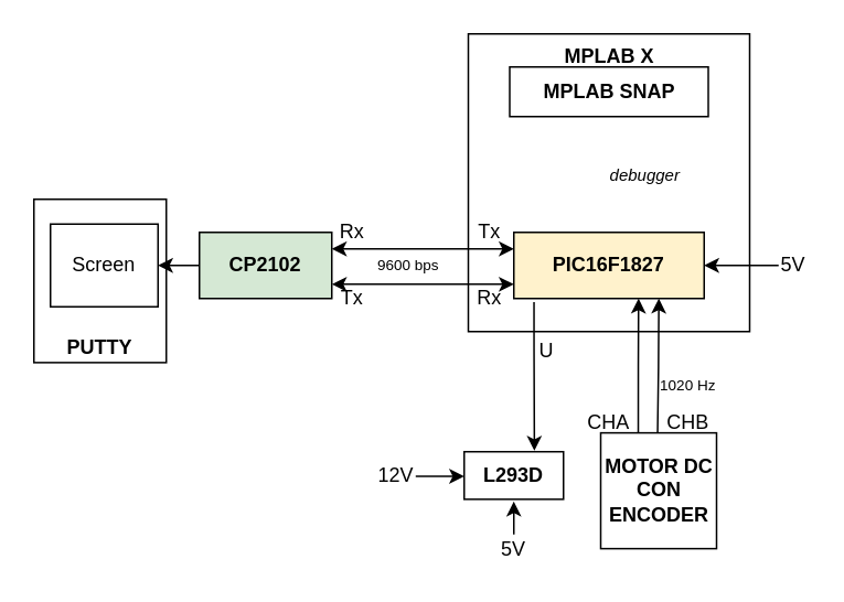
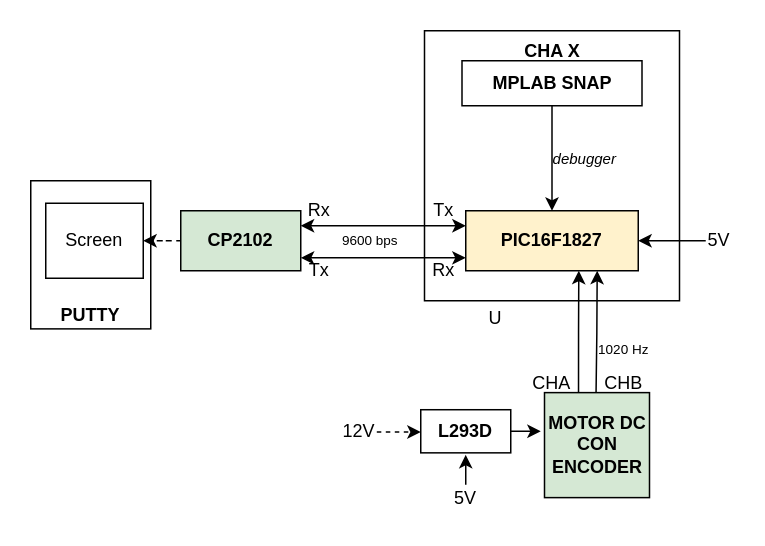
  <mxCell id="0" />
  <mxCell id="1" parent="0" />
  <mxCell id="2" value="&lt;b&gt;PUTTY&lt;/b&gt;" style="rounded=0;whiteSpace=wrap;html=1;verticalAlign=bottom;" vertex="1" parent="1"><mxGeometry x="20" y="120" width="80" height="98.75" as="geometry" /></mxCell>
- <mxCell id="3" value="&lt;b&gt;MPLAB X&lt;/b&gt;" style="rounded=0;whiteSpace=wrap;html=1;verticalAlign=top;" vertex="1" parent="1"><mxGeometry x="282.5" y="20" width="170" height="180" as="geometry" /></mxCell>
+ <mxCell id="3" value="&lt;b&gt;CHA X&lt;/b&gt;" style="rounded=0;whiteSpace=wrap;html=1;verticalAlign=top;" vertex="1" parent="1"><mxGeometry x="282.5" y="20" width="170" height="180" as="geometry" /></mxCell>
  <mxCell id="4" value="&lt;b&gt;PIC16F1827&lt;/b&gt;" style="rounded=0;whiteSpace=wrap;html=1;fillColor=#fff2cc;" vertex="1" parent="1"><mxGeometry x="310" y="140" width="115" height="40" as="geometry" /></mxCell>
+ <mxCell id="5" style="edgeStyle=orthogonalEdgeStyle;rounded=0;orthogonalLoop=1;jettySize=auto;html=1;exitX=0.5;exitY=1;exitDx=0;exitDy=0;entryX=0.5;entryY=0;entryDx=0;entryDy=0;" edge="1" parent="1" source="6" target="4"><mxGeometry relative="1" as="geometry" /></mxCell>
  <mxCell id="6" value="&lt;b&gt;MPLAB SNAP&lt;/b&gt;" style="rounded=0;whiteSpace=wrap;html=1;" vertex="1" parent="1"><mxGeometry x="307.5" y="40" width="120" height="30" as="geometry" /></mxCell>
- <mxCell id="7" style="edgeStyle=orthogonalEdgeStyle;rounded=0;orthogonalLoop=1;jettySize=auto;html=1;entryX=1;entryY=0.5;entryDx=0;entryDy=0;" edge="1" parent="1" source="8" target="15"><mxGeometry relative="1" as="geometry" /></mxCell>
+ <mxCell id="7" style="edgeStyle=orthogonalEdgeStyle;rounded=0;orthogonalLoop=1;jettySize=auto;html=1;entryX=1;entryY=0.5;entryDx=0;entryDy=0;dashed=1;" edge="1" parent="1" source="8" target="15"><mxGeometry relative="1" as="geometry" /></mxCell>
  <mxCell id="8" value="&lt;b&gt;CP2102&lt;/b&gt;" style="rounded=0;whiteSpace=wrap;html=1;fillColor=#d5e8d4;" vertex="1" parent="1"><mxGeometry x="120" y="140" width="80" height="40" as="geometry" /></mxCell>
  <mxCell id="9" value="" style="endArrow=classic;startArrow=classic;html=1;rounded=0;entryX=0;entryY=0.25;entryDx=0;entryDy=0;exitX=1;exitY=0.25;exitDx=0;exitDy=0;" edge="1" parent="1" source="8" target="4"><mxGeometry width="50" height="50" relative="1" as="geometry"><mxPoint x="240" y="210" as="sourcePoint" /><mxPoint x="290" y="160" as="targetPoint" /></mxGeometry></mxCell>
  <mxCell id="10" value="" style="endArrow=classic;startArrow=classic;html=1;rounded=0;entryX=0;entryY=0.5;entryDx=0;entryDy=0;exitX=1;exitY=0.5;exitDx=0;exitDy=0;" edge="1" parent="1"><mxGeometry width="50" height="50" relative="1" as="geometry"><mxPoint x="200" y="171.4" as="sourcePoint" /><mxPoint x="310" y="171.4" as="targetPoint" /></mxGeometry></mxCell>
  <mxCell id="11" value="Rx" style="text;html=1;strokeColor=none;fillColor=none;align=center;verticalAlign=middle;whiteSpace=wrap;rounded=0;" vertex="1" parent="1"><mxGeometry x="200" y="135" width="25" height="10" as="geometry" /></mxCell>
  <mxCell id="12" value="Rx" style="text;html=1;strokeColor=none;fillColor=none;align=center;verticalAlign=middle;whiteSpace=wrap;rounded=0;" vertex="1" parent="1"><mxGeometry x="282.5" y="175" width="25" height="10" as="geometry" /></mxCell>
  <mxCell id="13" value="Tx" style="text;html=1;strokeColor=none;fillColor=none;align=center;verticalAlign=middle;whiteSpace=wrap;rounded=0;" vertex="1" parent="1"><mxGeometry x="282.5" y="135" width="25" height="10" as="geometry" /></mxCell>
  <mxCell id="14" value="Tx" style="text;html=1;strokeColor=none;fillColor=none;align=center;verticalAlign=middle;whiteSpace=wrap;rounded=0;" vertex="1" parent="1"><mxGeometry x="200" y="175" width="25" height="10" as="geometry" /></mxCell>
  <mxCell id="15" value="Screen" style="whiteSpace=wrap;html=1;aspect=fixed;" vertex="1" parent="1"><mxGeometry x="30" y="135" width="65" height="50" as="geometry" /></mxCell>
  <mxCell id="16" style="edgeStyle=orthogonalEdgeStyle;rounded=0;orthogonalLoop=1;jettySize=auto;html=1;exitX=0.324;exitY=0.034;exitDx=0;exitDy=0;entryX=0.351;entryY=1.063;entryDx=0;entryDy=0;entryPerimeter=0;exitPerimeter=0;" edge="1" parent="1" source="18"><mxGeometry relative="1" as="geometry"><mxPoint x="385" y="227.48" as="sourcePoint" /><mxPoint x="385.365" y="180" as="targetPoint" /><Array as="points" /></mxGeometry></mxCell>
  <mxCell id="17" style="edgeStyle=orthogonalEdgeStyle;rounded=0;orthogonalLoop=1;jettySize=auto;html=1;entryX=0.658;entryY=1.035;entryDx=0;entryDy=0;entryPerimeter=0;exitX=0.525;exitY=0;exitDx=0;exitDy=0;exitPerimeter=0;" edge="1" parent="1"><mxGeometry relative="1" as="geometry"><mxPoint x="396.87" y="261.25" as="sourcePoint" /><mxPoint x="397.62" y="180" as="targetPoint" /></mxGeometry></mxCell>
- <mxCell id="18" value="&lt;b&gt;MOTOR DC CON ENCODER&lt;/b&gt;" style="whiteSpace=wrap;html=1;aspect=fixed;" vertex="1" parent="1"><mxGeometry x="362.5" y="261.25" width="70" height="70" as="geometry" /></mxCell>
+ <mxCell id="18" value="&lt;b&gt;MOTOR DC CON ENCODER&lt;/b&gt;" style="whiteSpace=wrap;html=1;aspect=fixed;fillColor=#d5e8d4;" vertex="1" parent="1"><mxGeometry x="362.5" y="261.25" width="70" height="70" as="geometry" /></mxCell>
+ <mxCell id="19" style="edgeStyle=orthogonalEdgeStyle;rounded=0;orthogonalLoop=1;jettySize=auto;html=1;exitX=1;exitY=0.5;exitDx=0;exitDy=0;entryX=-0.036;entryY=0.367;entryDx=0;entryDy=0;entryPerimeter=0;" edge="1" parent="1" source="20" target="18"><mxGeometry relative="1" as="geometry" /></mxCell>
  <mxCell id="20" value="&lt;b&gt;L293D&lt;/b&gt;" style="rounded=0;whiteSpace=wrap;html=1;" vertex="1" parent="1"><mxGeometry x="280" y="272.65" width="60" height="28.75" as="geometry" /></mxCell>
  <mxCell id="21" value="CHA" style="text;html=1;strokeColor=none;fillColor=none;align=center;verticalAlign=middle;whiteSpace=wrap;rounded=0;" vertex="1" parent="1"><mxGeometry x="350" y="250" width="35" height="10" as="geometry" /></mxCell>
  <mxCell id="22" value="CHB" style="text;html=1;strokeColor=none;fillColor=none;align=center;verticalAlign=middle;whiteSpace=wrap;rounded=0;" vertex="1" parent="1"><mxGeometry x="397.5" y="250" width="35" height="10" as="geometry" /></mxCell>
- <mxCell id="23" style="edgeStyle=orthogonalEdgeStyle;rounded=0;orthogonalLoop=1;jettySize=auto;html=1;exitX=0.106;exitY=1.056;exitDx=0;exitDy=0;exitPerimeter=0;entryX=0.707;entryY=-0.02;entryDx=0;entryDy=0;entryPerimeter=0;" edge="1" parent="1" source="4" target="20"><mxGeometry relative="1" as="geometry"><mxPoint x="340" y="210" as="sourcePoint" /><mxPoint x="320" y="230" as="targetPoint" /><Array as="points"><mxPoint x="322" y="210" /><mxPoint x="322" y="210" /></Array></mxGeometry></mxCell>
  <mxCell id="24" value="U" style="text;html=1;strokeColor=none;fillColor=none;align=center;verticalAlign=middle;whiteSpace=wrap;rounded=0;" vertex="1" parent="1"><mxGeometry x="300" y="197.35" width="60" height="30" as="geometry" /></mxCell>
- <mxCell id="25" style="edgeStyle=orthogonalEdgeStyle;rounded=0;orthogonalLoop=1;jettySize=auto;html=1;entryX=0;entryY=0.5;entryDx=0;entryDy=0;exitX=1.183;exitY=0.568;exitDx=0;exitDy=0;exitPerimeter=0;" edge="1" parent="1" source="26" target="20"><mxGeometry relative="1" as="geometry"><mxPoint x="240" y="286.65" as="sourcePoint" /></mxGeometry></mxCell>
+ <mxCell id="25" style="edgeStyle=orthogonalEdgeStyle;rounded=0;orthogonalLoop=1;jettySize=auto;html=1;entryX=0;entryY=0.5;entryDx=0;entryDy=0;exitX=1.183;exitY=0.568;exitDx=0;exitDy=0;exitPerimeter=0;dashed=1;" edge="1" parent="1" source="26" target="20"><mxGeometry relative="1" as="geometry"><mxPoint x="240" y="286.65" as="sourcePoint" /></mxGeometry></mxCell>
  <mxCell id="26" value="12V" style="text;html=1;strokeColor=none;fillColor=none;align=center;verticalAlign=middle;whiteSpace=wrap;rounded=0;" vertex="1" parent="1"><mxGeometry x="230" y="283.43" width="17.5" height="7.2" as="geometry" /></mxCell>
  <mxCell id="27" value="" style="edgeStyle=orthogonalEdgeStyle;rounded=0;orthogonalLoop=1;jettySize=auto;html=1;" edge="1" parent="1" source="28" target="4"><mxGeometry relative="1" as="geometry" /></mxCell>
  <mxCell id="28" value="5V" style="text;html=1;strokeColor=none;fillColor=none;align=center;verticalAlign=middle;whiteSpace=wrap;rounded=0;" vertex="1" parent="1"><mxGeometry x="470" y="156.4" width="17.5" height="7.2" as="geometry" /></mxCell>
  <mxCell id="29" style="edgeStyle=orthogonalEdgeStyle;rounded=0;orthogonalLoop=1;jettySize=auto;html=1;" edge="1" parent="1" source="30"><mxGeometry relative="1" as="geometry"><mxPoint x="310" y="302.65" as="targetPoint" /></mxGeometry></mxCell>
  <mxCell id="30" value="5V" style="text;html=1;strokeColor=none;fillColor=none;align=center;verticalAlign=middle;whiteSpace=wrap;rounded=0;" vertex="1" parent="1"><mxGeometry x="295" y="322.65" width="30" height="18.75" as="geometry" /></mxCell>
  <mxCell id="31" value="&lt;font style=&quot;font-size: 9px;&quot;&gt;1020 Hz&lt;/font&gt;" style="text;html=1;strokeColor=none;fillColor=none;align=center;verticalAlign=middle;whiteSpace=wrap;rounded=0;" vertex="1" parent="1"><mxGeometry x="388.75" y="227.35" width="52.5" height="10" as="geometry" /></mxCell>
  <mxCell id="32" value="&lt;i&gt;&lt;font style=&quot;font-size: 10px;&quot;&gt;debugger&lt;/font&gt;&lt;/i&gt;" style="text;html=1;strokeColor=none;fillColor=none;align=center;verticalAlign=middle;whiteSpace=wrap;rounded=0;" vertex="1" parent="1"><mxGeometry x="362.5" y="100" width="52.5" height="10" as="geometry" /></mxCell>
  <mxCell id="33" value="&lt;font style=&quot;font-size: 9px;&quot;&gt;9600 bps&lt;/font&gt;" style="text;html=1;strokeColor=none;fillColor=none;align=center;verticalAlign=middle;whiteSpace=wrap;rounded=0;" vertex="1" parent="1"><mxGeometry x="220" y="153.6" width="52.5" height="10" as="geometry" /></mxCell>
